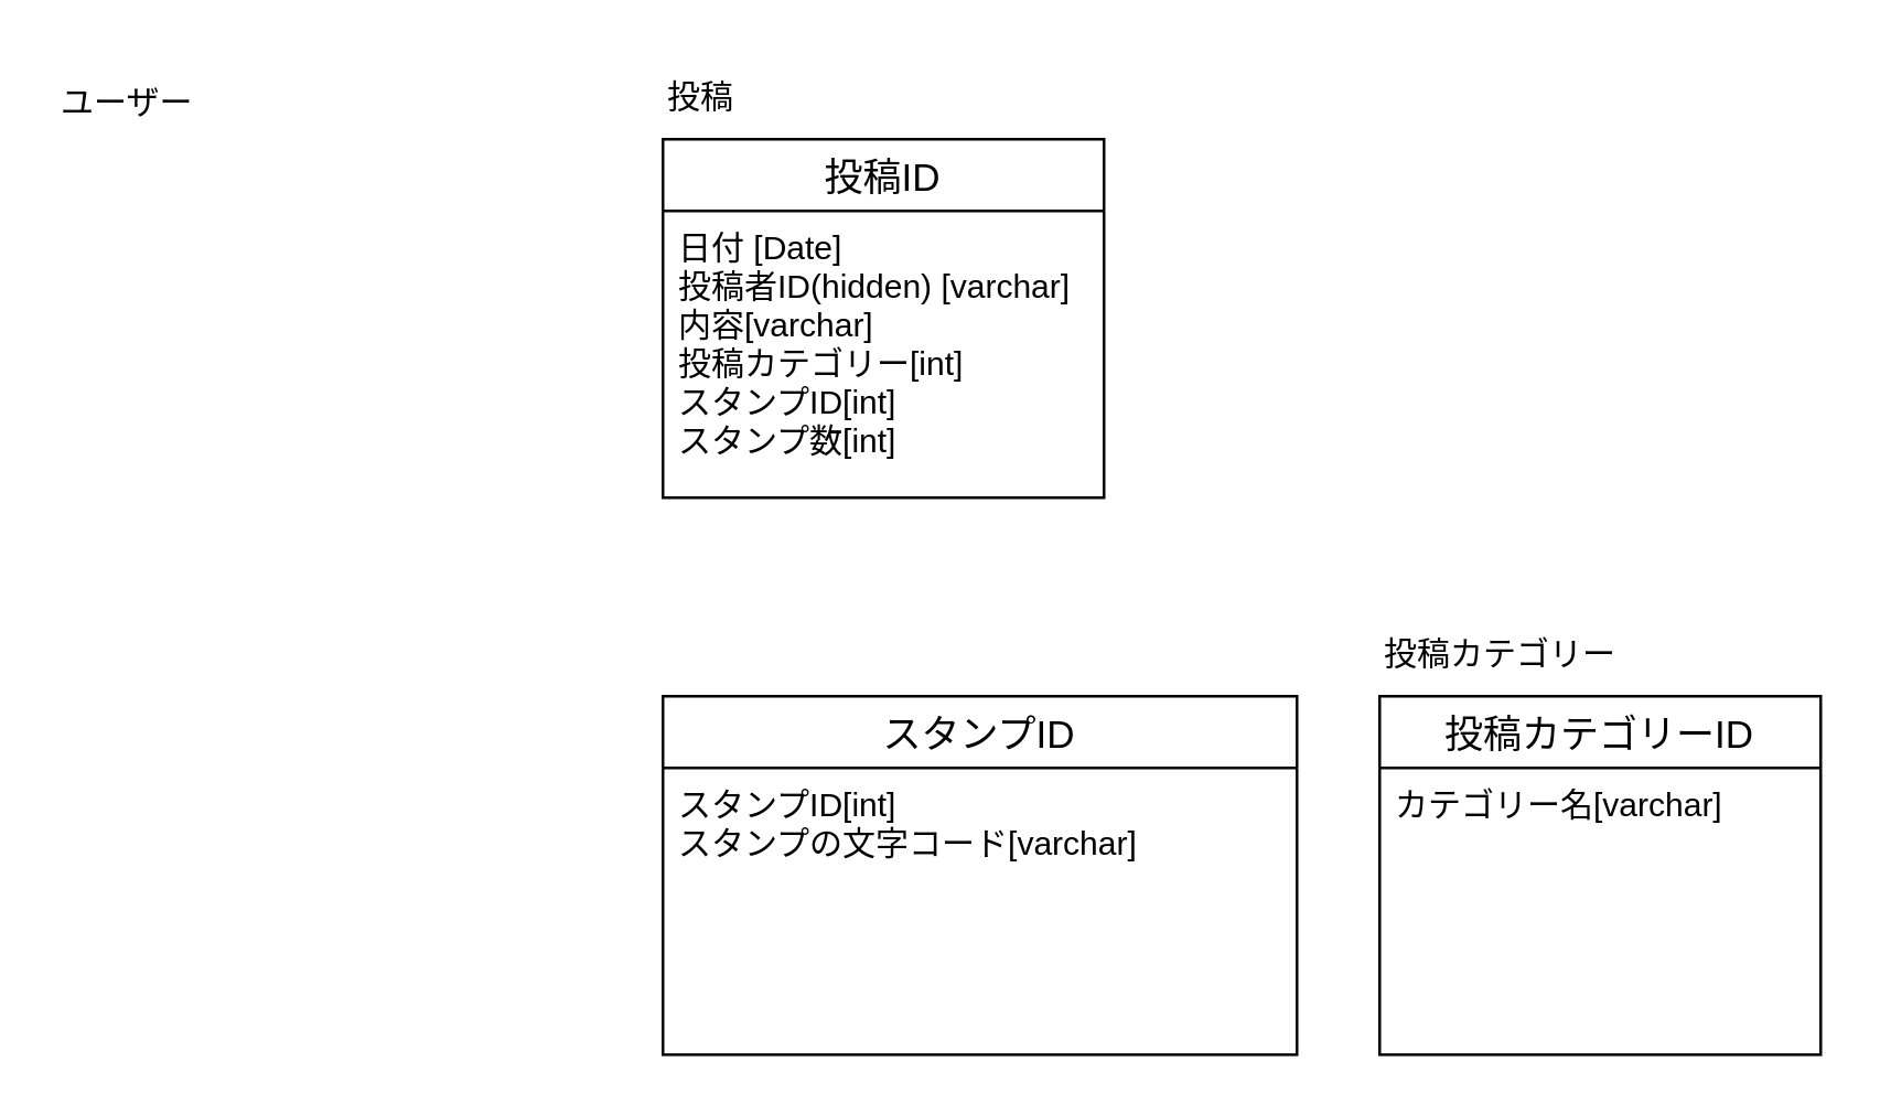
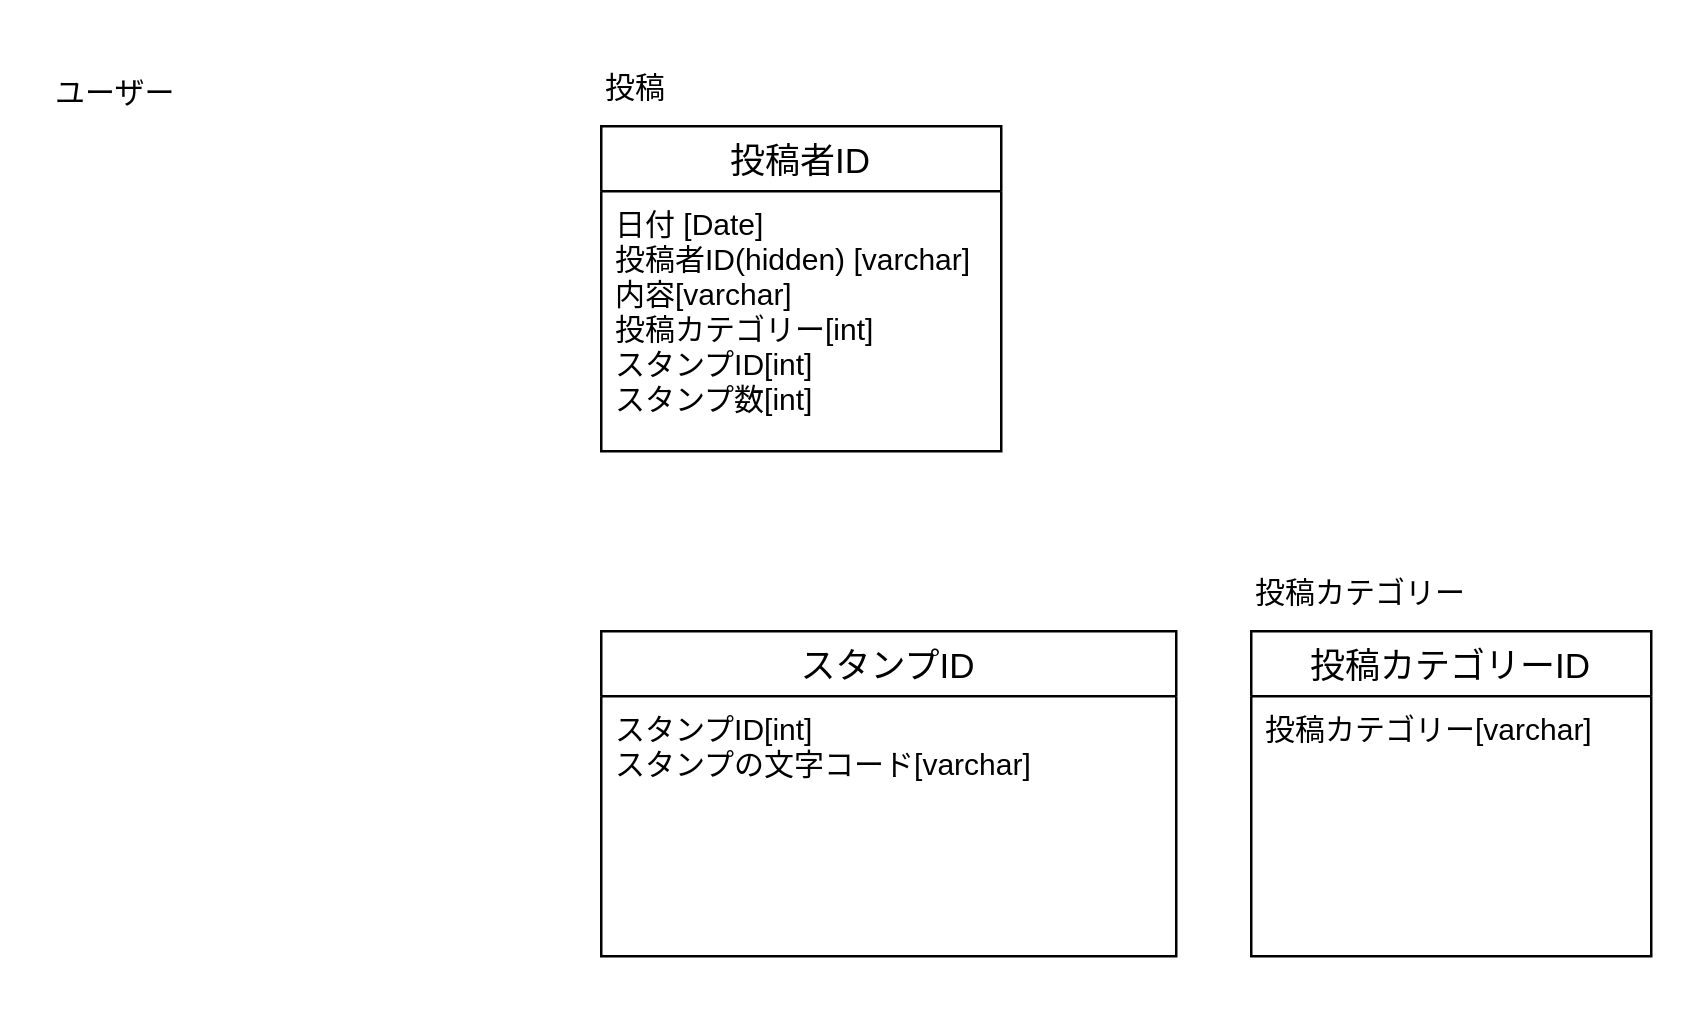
  <mxCell id="0" />
  <mxCell id="1" parent="0" />
- <mxCell id="2" value="投稿ID" style="swimlane;fontStyle=0;childLayout=stackLayout;horizontal=1;startSize=26;horizontalStack=0;resizeParent=1;resizeParentMax=0;resizeLast=0;collapsible=1;marginBottom=0;align=center;fontSize=14;" vertex="1" parent="1"><mxGeometry x="240" y="50" width="160" height="130" as="geometry" /></mxCell>
+ <mxCell id="2" value="投稿者ID" style="swimlane;fontStyle=0;childLayout=stackLayout;horizontal=1;startSize=26;horizontalStack=0;resizeParent=1;resizeParentMax=0;resizeLast=0;collapsible=1;marginBottom=0;align=center;fontSize=14;" vertex="1" parent="1"><mxGeometry x="240" y="50" width="160" height="130" as="geometry" /></mxCell>
  <mxCell id="3" value="日付 [Date]&#10;投稿者ID(hidden) [varchar]&#10;内容[varchar]&#10;投稿カテゴリー[int]&#10;スタンプID[int]&#10;スタンプ数[int]&#10;" style="text;strokeColor=none;fillColor=none;spacingLeft=4;spacingRight=4;overflow=hidden;rotatable=0;points=[[0,0.5],[1,0.5]];portConstraint=eastwest;fontSize=12;" vertex="1" parent="2"><mxGeometry y="26" width="160" height="104" as="geometry" /></mxCell>
  <mxCell id="4" value="ユーザー" style="text;strokeColor=none;align=left;fillColor=none;html=1;verticalAlign=middle;whiteSpace=wrap;rounded=0;" vertex="1" parent="1"><mxGeometry x="20" y="22" width="60" height="30" as="geometry" /></mxCell>
  <mxCell id="5" value="投稿" style="text;strokeColor=none;align=left;fillColor=none;html=1;verticalAlign=middle;whiteSpace=wrap;rounded=0;" vertex="1" parent="1"><mxGeometry x="240" y="20" width="60" height="30" as="geometry" /></mxCell>
  <mxCell id="6" value="スタンプID" style="swimlane;fontStyle=0;childLayout=stackLayout;horizontal=1;startSize=26;horizontalStack=0;resizeParent=1;resizeParentMax=0;resizeLast=0;collapsible=1;marginBottom=0;align=center;fontSize=14;" vertex="1" parent="1"><mxGeometry x="240" y="252" width="230" height="130" as="geometry" /></mxCell>
  <mxCell id="7" value="スタンプID[int]&#10;スタンプの文字コード[varchar]&#10;" style="text;strokeColor=none;fillColor=none;spacingLeft=4;spacingRight=4;overflow=hidden;rotatable=0;points=[[0,0.5],[1,0.5]];portConstraint=eastwest;fontSize=12;" vertex="1" parent="6"><mxGeometry y="26" width="230" height="104" as="geometry" /></mxCell>
  <mxCell id="8" value="投稿カテゴリーID" style="swimlane;fontStyle=0;childLayout=stackLayout;horizontal=1;startSize=26;horizontalStack=0;resizeParent=1;resizeParentMax=0;resizeLast=0;collapsible=1;marginBottom=0;align=center;fontSize=14;" vertex="1" parent="1"><mxGeometry x="500" y="252" width="160" height="130" as="geometry" /></mxCell>
- <mxCell id="9" value="カテゴリー名[varchar]&#10;" style="text;strokeColor=none;fillColor=none;spacingLeft=4;spacingRight=4;overflow=hidden;rotatable=0;points=[[0,0.5],[1,0.5]];portConstraint=eastwest;fontSize=12;" vertex="1" parent="8"><mxGeometry y="26" width="160" height="104" as="geometry" /></mxCell>
+ <mxCell id="9" value="投稿カテゴリー[varchar]&#10;" style="text;strokeColor=none;fillColor=none;spacingLeft=4;spacingRight=4;overflow=hidden;rotatable=0;points=[[0,0.5],[1,0.5]];portConstraint=eastwest;fontSize=12;" vertex="1" parent="8"><mxGeometry y="26" width="160" height="104" as="geometry" /></mxCell>
  <mxCell id="10" value="投稿カテゴリー" style="text;strokeColor=none;align=left;fillColor=none;html=1;verticalAlign=middle;whiteSpace=wrap;rounded=0;" vertex="1" parent="1"><mxGeometry x="500" y="222" width="100" height="30" as="geometry" /></mxCell>
